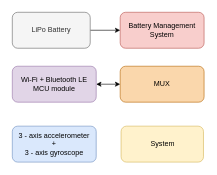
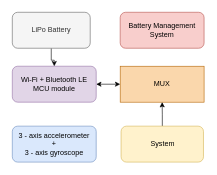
  <mxCell id="0" />
  <mxCell id="1" parent="0" />
  <mxCell id="2" value="Battery Management System" style="rounded=1;whiteSpace=wrap;html=1;fillColor=#f8cecc;strokeColor=#b85450;" vertex="1" parent="1"><mxGeometry x="200" y="20" width="140" height="60" as="geometry" /></mxCell>
  <mxCell id="3" style="edgeStyle=orthogonalEdgeStyle;rounded=0;orthogonalLoop=1;jettySize=auto;html=1;entryX=0;entryY=0.5;entryDx=0;entryDy=0;endArrow=classic;endFill=1;startArrow=classic;startFill=1;" edge="1" parent="1" source="4" target="7"><mxGeometry relative="1" as="geometry" /></mxCell>
  <mxCell id="4" value="Wi-Fi + Bluetooth LE MCU module" style="rounded=1;whiteSpace=wrap;html=1;fillColor=#e1d5e7;strokeColor=#9673a6;" vertex="1" parent="1"><mxGeometry x="20" y="110" width="140" height="60" as="geometry" /></mxCell>
  <mxCell id="5" value="3 - axis accelerometer&lt;br&gt;+&lt;br&gt;3 - axis gyroscope" style="rounded=1;whiteSpace=wrap;html=1;fillColor=#dae8fc;strokeColor=#6c8ebf;" vertex="1" parent="1"><mxGeometry x="20" y="210" width="140" height="60" as="geometry" /></mxCell>
- <mxCell id="6" style="edgeStyle=orthogonalEdgeStyle;rounded=0;orthogonalLoop=1;jettySize=auto;html=1;startArrow=none;startFill=0;endArrow=classic;endFill=1;entryX=0;entryY=0.5;entryDx=0;entryDy=0;" edge="1" parent="1" source="10" target="2"><mxGeometry relative="1" as="geometry"><mxPoint x="80" y="40" as="targetPoint" /></mxGeometry></mxCell>
- <mxCell id="7" value="MUX" style="rounded=1;whiteSpace=wrap;html=1;fillColor=#fad7ac;strokeColor=#b46504;" vertex="1" parent="1"><mxGeometry x="200" y="110" width="140" height="60" as="geometry" /></mxCell>
+ <mxCell id="6" style="edgeStyle=orthogonalEdgeStyle;rounded=0;orthogonalLoop=1;jettySize=auto;html=1;startArrow=none;startFill=0;endArrow=classic;endFill=1;" edge="1" parent="1" source="10" target="4"><mxGeometry relative="1" as="geometry"><mxPoint x="80" y="40" as="targetPoint" /></mxGeometry></mxCell>
+ <mxCell id="7" value="MUX" style="whiteSpace=wrap;html=1;fillColor=#fad7ac;strokeColor=#b46504;rounded=0;" vertex="1" parent="1"><mxGeometry x="200" y="110" width="140" height="60" as="geometry" /></mxCell>
+ <mxCell id="8" style="edgeStyle=orthogonalEdgeStyle;rounded=0;orthogonalLoop=1;jettySize=auto;html=1;entryX=0.5;entryY=1;entryDx=0;entryDy=0;" edge="1" parent="1" source="9" target="7"><mxGeometry relative="1" as="geometry" /></mxCell>
  <mxCell id="9" value="System" style="rounded=1;whiteSpace=wrap;html=1;fillColor=#fff2cc;strokeColor=#d6b656;" vertex="1" parent="1"><mxGeometry x="201.5" y="210" width="137.5" height="60" as="geometry" /></mxCell>
  <mxCell id="10" value="LiPo Battery" style="rounded=1;whiteSpace=wrap;html=1;fillColor=#f5f5f5;strokeColor=#666666;fontColor=#333333;" vertex="1" parent="1"><mxGeometry x="20" y="20" width="130" height="60" as="geometry" /></mxCell>
